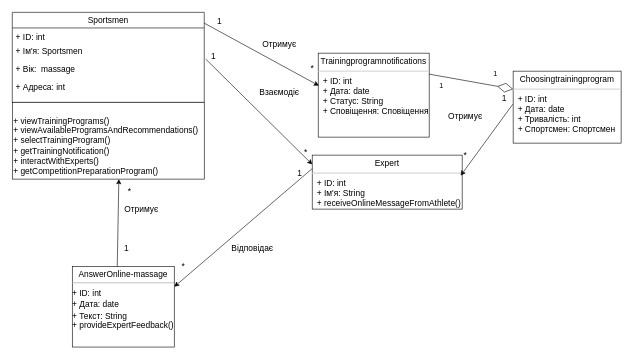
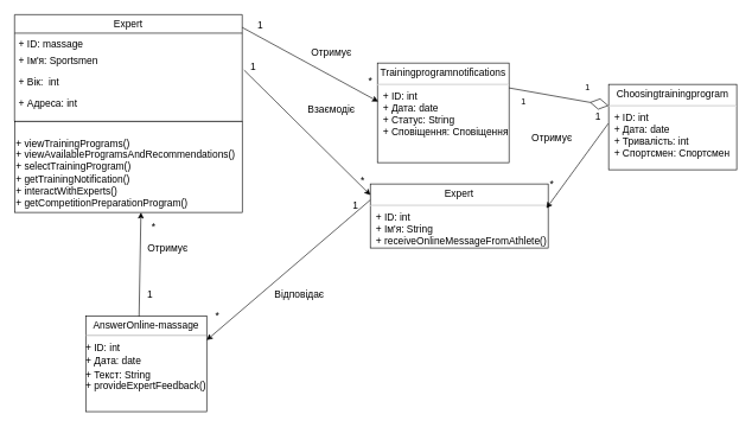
  <mxCell id="0" />
  <mxCell id="1" parent="0" />
- <mxCell id="2" value="&lt;span style=&quot;font-size: 14px;&quot;&gt;Sportsmen&lt;/span&gt;" style="swimlane;fontStyle=0;childLayout=stackLayout;horizontal=1;startSize=26;fillColor=none;horizontalStack=0;resizeParent=1;resizeParentMax=0;resizeLast=0;collapsible=1;marginBottom=0;whiteSpace=wrap;html=1;" parent="1" vertex="1"><mxGeometry x="20" y="20" width="320" height="150" as="geometry"><mxRectangle x="80" y="80" width="100" height="30" as="alternateBounds" /></mxGeometry></mxCell>
- <mxCell id="3" value="&lt;font style=&quot;font-size: 14px;&quot;&gt;+ ID: int&lt;/font&gt;" style="text;strokeColor=none;fillColor=none;align=left;verticalAlign=top;spacingLeft=4;spacingRight=4;overflow=hidden;rotatable=0;points=[[0,0.5],[1,0.5]];portConstraint=eastwest;whiteSpace=wrap;html=1;" vertex="1" parent="2"><mxGeometry y="26" width="320" height="24" as="geometry" /></mxCell>
+ <mxCell id="2" value="&lt;span style=&quot;font-size: 14px;&quot;&gt;Expert&lt;/span&gt;" style="swimlane;fontStyle=0;childLayout=stackLayout;horizontal=1;startSize=26;fillColor=none;horizontalStack=0;resizeParent=1;resizeParentMax=0;resizeLast=0;collapsible=1;marginBottom=0;whiteSpace=wrap;html=1;" parent="1" vertex="1"><mxGeometry x="20" y="20" width="320" height="150" as="geometry"><mxRectangle x="80" y="80" width="100" height="30" as="alternateBounds" /></mxGeometry></mxCell>
+ <mxCell id="3" value="&lt;font style=&quot;font-size: 14px;&quot;&gt;+ ID: massage&lt;/font&gt;" style="text;strokeColor=none;fillColor=none;align=left;verticalAlign=top;spacingLeft=4;spacingRight=4;overflow=hidden;rotatable=0;points=[[0,0.5],[1,0.5]];portConstraint=eastwest;whiteSpace=wrap;html=1;" vertex="1" parent="2"><mxGeometry y="26" width="320" height="24" as="geometry" /></mxCell>
  <mxCell id="4" value="&lt;font style=&quot;font-size: 14px;&quot;&gt;+ Ім'я: Sportsmen&lt;/font&gt;" style="text;strokeColor=none;fillColor=none;align=left;verticalAlign=top;spacingLeft=4;spacingRight=4;overflow=hidden;rotatable=0;points=[[0,0.5],[1,0.5]];portConstraint=eastwest;whiteSpace=wrap;html=1;" parent="2" vertex="1"><mxGeometry y="50" width="320" height="30" as="geometry" /></mxCell>
- <mxCell id="5" value="&lt;font style=&quot;font-size: 14px;&quot;&gt;+ Вік:&amp;nbsp; massage&lt;/font&gt;" style="text;strokeColor=none;fillColor=none;align=left;verticalAlign=top;spacingLeft=4;spacingRight=4;overflow=hidden;rotatable=0;points=[[0,0.5],[1,0.5]];portConstraint=eastwest;whiteSpace=wrap;html=1;" parent="2" vertex="1"><mxGeometry y="80" width="320" height="30" as="geometry" /></mxCell>
+ <mxCell id="5" value="&lt;font style=&quot;font-size: 14px;&quot;&gt;+ Вік:&amp;nbsp; int&lt;/font&gt;" style="text;strokeColor=none;fillColor=none;align=left;verticalAlign=top;spacingLeft=4;spacingRight=4;overflow=hidden;rotatable=0;points=[[0,0.5],[1,0.5]];portConstraint=eastwest;whiteSpace=wrap;html=1;" parent="2" vertex="1"><mxGeometry y="80" width="320" height="30" as="geometry" /></mxCell>
  <mxCell id="6" value="&lt;font style=&quot;font-size: 14px;&quot;&gt;+ Адреса: int&lt;/font&gt;" style="text;strokeColor=none;fillColor=none;align=left;verticalAlign=top;spacingLeft=4;spacingRight=4;overflow=hidden;rotatable=0;points=[[0,0.5],[1,0.5]];portConstraint=eastwest;whiteSpace=wrap;html=1;" parent="2" vertex="1"><mxGeometry y="110" width="320" height="40" as="geometry" /></mxCell>
  <mxCell id="7" value="&lt;p style=&quot;margin: 6px 0px 0px; text-align: center; font-size: 14px;&quot;&gt;&lt;font style=&quot;font-size: 14px;&quot;&gt;Choosingtrainingprogram&lt;/font&gt;&lt;/p&gt;&lt;hr style=&quot;font-size: 14px;&quot;&gt;&lt;p style=&quot;margin: 0px 0px 0px 8px; font-size: 14px;&quot;&gt;&lt;font style=&quot;font-size: 14px;&quot;&gt;+ ID: int&lt;/font&gt;&lt;/p&gt;&lt;p style=&quot;margin: 0px 0px 0px 8px; font-size: 14px;&quot;&gt;&lt;font style=&quot;font-size: 14px;&quot;&gt;+ Дата: date&lt;br&gt;+ Тривалість: int&lt;/font&gt;&lt;/p&gt;&lt;p style=&quot;margin: 0px 0px 0px 8px; font-size: 14px;&quot;&gt;&lt;font style=&quot;font-size: 14px;&quot;&gt;+ Спортсмен: Спортсмен&lt;/font&gt;&lt;/p&gt;" style="align=left;overflow=fill;html=1;dropTarget=0;whiteSpace=wrap;" parent="1" vertex="1"><mxGeometry x="855" y="118" width="180" height="120" as="geometry" /></mxCell>
  <mxCell id="8" value="1" style="text;html=1;align=center;verticalAlign=middle;resizable=0;points=[];autosize=1;strokeColor=none;fillColor=none;" parent="1" vertex="1"><mxGeometry x="720" y="128" width="30" height="30" as="geometry" /></mxCell>
  <mxCell id="9" value="1" style="text;html=1;align=center;verticalAlign=middle;resizable=0;points=[];autosize=1;strokeColor=none;fillColor=none;" parent="1" vertex="1"><mxGeometry x="810" y="108" width="30" height="30" as="geometry" /></mxCell>
  <mxCell id="10" value="&lt;p style=&quot;margin: 6px 0px 0px; text-align: center; font-size: 14px;&quot;&gt;&lt;font style=&quot;font-size: 14px;&quot;&gt;Trainingprogramnotifications&lt;/font&gt;&lt;/p&gt;&lt;hr style=&quot;font-size: 14px;&quot;&gt;&lt;p style=&quot;margin: 0px 0px 0px 8px; font-size: 14px;&quot;&gt;&lt;font style=&quot;font-size: 14px;&quot;&gt;+ ID: int&lt;br&gt;&lt;/font&gt;&lt;/p&gt;&lt;p style=&quot;margin: 0px 0px 0px 8px; font-size: 14px;&quot;&gt;&lt;font style=&quot;font-size: 14px;&quot;&gt;+ Дата: date&lt;br&gt;+ Статус: String&lt;/font&gt;&lt;/p&gt;&lt;p style=&quot;margin: 0px 0px 0px 8px; font-size: 14px;&quot;&gt;&lt;font style=&quot;font-size: 14px;&quot;&gt;+ Сповіщення: Сповіщення&lt;/font&gt;&lt;/p&gt;" style="align=left;overflow=fill;html=1;dropTarget=0;whiteSpace=wrap;" parent="1" vertex="1"><mxGeometry x="530" y="88" width="185" height="140" as="geometry" /></mxCell>
  <mxCell id="11" value="&lt;font style=&quot;font-size: 14px;&quot;&gt;1&lt;/font&gt;" style="text;html=1;align=center;verticalAlign=middle;resizable=0;points=[];autosize=1;strokeColor=none;fillColor=none;" parent="1" vertex="1"><mxGeometry x="350" y="20" width="30" height="30" as="geometry" /></mxCell>
  <mxCell id="12" value="&lt;font style=&quot;font-size: 14px;&quot;&gt;Отримує&lt;/font&gt;" style="text;html=1;align=center;verticalAlign=middle;resizable=0;points=[];autosize=1;strokeColor=none;fillColor=none;" parent="1" vertex="1"><mxGeometry x="425" y="58" width="80" height="30" as="geometry" /></mxCell>
  <mxCell id="13" value="&lt;font style=&quot;font-size: 14px;&quot;&gt;*&lt;/font&gt;" style="text;html=1;align=center;verticalAlign=middle;resizable=0;points=[];autosize=1;strokeColor=none;fillColor=none;" parent="1" vertex="1"><mxGeometry x="505" y="98" width="30" height="30" as="geometry" /></mxCell>
  <mxCell id="14" value="&lt;p style=&quot;margin: 6px 0px 0px; text-align: center; font-size: 14px;&quot;&gt;Expert&lt;/p&gt;&lt;hr style=&quot;font-size: 14px;&quot;&gt;&lt;p style=&quot;margin: 0px 0px 0px 8px; font-size: 14px;&quot;&gt;&lt;font style=&quot;font-size: 14px;&quot;&gt;+ ID: int&lt;/font&gt;&lt;/p&gt;&lt;p style=&quot;margin: 0px 0px 0px 8px; font-size: 14px;&quot;&gt;&lt;font style=&quot;font-size: 14px;&quot;&gt;+ Ім'я: String&lt;br&gt;&lt;/font&gt;&lt;/p&gt;&lt;p style=&quot;margin: 0px 0px 0px 8px; font-size: 14px;&quot;&gt;+ receiveOnlineMessageFromAthlete()&lt;br&gt;&lt;/p&gt;" style="align=left;overflow=fill;html=1;dropTarget=0;whiteSpace=wrap;" parent="1" vertex="1"><mxGeometry x="520" y="258" width="250" height="90" as="geometry" /></mxCell>
  <mxCell id="15" value="&lt;font style=&quot;font-size: 14px;&quot;&gt;1&lt;/font&gt;" style="text;html=1;align=center;verticalAlign=middle;resizable=0;points=[];autosize=1;strokeColor=none;fillColor=none;" parent="1" vertex="1"><mxGeometry x="340" y="78" width="30" height="30" as="geometry" /></mxCell>
  <mxCell id="16" value="&lt;span style=&quot;font-size: 14px;&quot;&gt;Взаємодіє&lt;/span&gt;" style="text;html=1;align=center;verticalAlign=middle;resizable=0;points=[];autosize=1;strokeColor=none;fillColor=none;" parent="1" vertex="1"><mxGeometry x="420" y="138" width="90" height="30" as="geometry" /></mxCell>
  <mxCell id="17" value="&lt;font style=&quot;font-size: 14px;&quot;&gt;*&lt;/font&gt;" style="text;html=1;align=center;verticalAlign=middle;resizable=0;points=[];autosize=1;strokeColor=none;fillColor=none;" parent="1" vertex="1"><mxGeometry x="290" y="429" width="30" height="30" as="geometry" /></mxCell>
  <mxCell id="18" value="&lt;font style=&quot;font-size: 14px;&quot;&gt;Отримує&lt;/font&gt;" style="text;html=1;align=center;verticalAlign=middle;resizable=0;points=[];autosize=1;strokeColor=none;fillColor=none;" parent="1" vertex="1"><mxGeometry x="735" y="178" width="80" height="30" as="geometry" /></mxCell>
  <mxCell id="19" value="" style="endArrow=diamondThin;endFill=0;endSize=24;html=1;rounded=0;exitX=1;exitY=0.25;exitDx=0;exitDy=0;entryX=0;entryY=0.25;entryDx=0;entryDy=0;" parent="1" edge="1" target="7" source="10"><mxGeometry width="160" relative="1" as="geometry"><mxPoint x="694" y="73.349" as="sourcePoint" /><mxPoint x="860.01" y="139.04" as="targetPoint" /></mxGeometry></mxCell>
  <mxCell id="20" value="&lt;font style=&quot;font-size: 14px;&quot;&gt;1&lt;/font&gt;" style="text;html=1;align=center;verticalAlign=middle;resizable=0;points=[];autosize=1;strokeColor=none;fillColor=none;" parent="1" vertex="1"><mxGeometry x="825" y="148" width="30" height="30" as="geometry" /></mxCell>
  <mxCell id="21" value="&lt;p style=&quot;margin:0px;margin-top:4px;text-align:center;&quot;&gt;&lt;span style=&quot;font-size: 14px;&quot;&gt;AnswerOnline-massage&lt;/span&gt;&lt;/p&gt;&lt;hr size=&quot;1&quot;&gt;&lt;div style=&quot;height:2px;&quot;&gt;&amp;nbsp;&lt;/div&gt;&lt;div style=&quot;height:2px;&quot;&gt;&lt;font style=&quot;font-size: 14px;&quot;&gt;+ ID: int&lt;/font&gt;&lt;/div&gt;&lt;div style=&quot;height:2px;&quot;&gt;&lt;font style=&quot;font-size: 14px;&quot;&gt;&lt;br&gt;&lt;/font&gt;&lt;/div&gt;&lt;div style=&quot;height:2px;&quot;&gt;&lt;font style=&quot;font-size: 14px;&quot;&gt;&lt;br&gt;&lt;/font&gt;&lt;/div&gt;&lt;div style=&quot;height:2px;&quot;&gt;&lt;font style=&quot;font-size: 14px;&quot;&gt;&lt;br&gt;&lt;/font&gt;&lt;/div&gt;&lt;div style=&quot;height:2px;&quot;&gt;&lt;br&gt;&lt;/div&gt;&lt;div style=&quot;height:2px;&quot;&gt;&lt;br&gt;&lt;/div&gt;&lt;div style=&quot;height:2px;&quot;&gt;&lt;font style=&quot;font-size: 14px;&quot;&gt;&lt;br&gt;&lt;/font&gt;&lt;/div&gt;&lt;div style=&quot;height:2px;&quot;&gt;&lt;font style=&quot;font-size: 14px;&quot;&gt;&lt;br&gt;&lt;/font&gt;&lt;/div&gt;&lt;div style=&quot;height:2px;&quot;&gt;&lt;font style=&quot;font-size: 14px;&quot;&gt;&lt;br&gt;&lt;/font&gt;&lt;/div&gt;&lt;div style=&quot;height:2px;&quot;&gt;&lt;font style=&quot;font-size: 14px;&quot;&gt;+ Дата: date&lt;/font&gt;&lt;/div&gt;&lt;div style=&quot;height:2px;&quot;&gt;&lt;font style=&quot;font-size: 14px;&quot;&gt;&lt;br&gt;&lt;/font&gt;&lt;/div&gt;&lt;div style=&quot;height:2px;&quot;&gt;&lt;font style=&quot;font-size: 14px;&quot;&gt;&lt;br&gt;&lt;/font&gt;&lt;/div&gt;&lt;div style=&quot;height:2px;&quot;&gt;&lt;font style=&quot;font-size: 14px;&quot;&gt;&lt;br&gt;&lt;/font&gt;&lt;/div&gt;&lt;div style=&quot;height:2px;&quot;&gt;&lt;font style=&quot;font-size: 14px;&quot;&gt;&lt;br&gt;&lt;/font&gt;&lt;/div&gt;&lt;div style=&quot;height:2px;&quot;&gt;&lt;font style=&quot;font-size: 14px;&quot;&gt;&lt;br&gt;&lt;/font&gt;&lt;/div&gt;&lt;div style=&quot;height:2px;&quot;&gt;&lt;font style=&quot;font-size: 14px;&quot;&gt;&lt;br&gt;&lt;/font&gt;&lt;/div&gt;&lt;div style=&quot;height:2px;&quot;&gt;&lt;font style=&quot;font-size: 14px;&quot;&gt;&lt;br&gt;&lt;/font&gt;&lt;/div&gt;&lt;div style=&quot;height:2px;&quot;&gt;&lt;font style=&quot;font-size: 14px;&quot;&gt;&lt;br&gt;&lt;/font&gt;&lt;/div&gt;&lt;div style=&quot;height:2px;&quot;&gt;&lt;font style=&quot;font-size: 14px;&quot;&gt;&lt;br&gt;&lt;/font&gt;&lt;/div&gt;&lt;div style=&quot;height:2px;&quot;&gt;&lt;font style=&quot;font-size: 14px;&quot;&gt;+ Текст: String&lt;/font&gt;&lt;/div&gt;&lt;div style=&quot;height:2px;&quot;&gt;&lt;font style=&quot;font-size: 14px;&quot;&gt;&lt;br&gt;&lt;/font&gt;&lt;/div&gt;&lt;div style=&quot;height:2px;&quot;&gt;&lt;font style=&quot;font-size: 14px;&quot;&gt;&lt;br&gt;&lt;/font&gt;&lt;/div&gt;&lt;div style=&quot;height:2px;&quot;&gt;&lt;font style=&quot;font-size: 14px;&quot;&gt;&lt;br&gt;&lt;/font&gt;&lt;/div&gt;&lt;div style=&quot;height:2px;&quot;&gt;&lt;font style=&quot;font-size: 14px;&quot;&gt;&lt;br&gt;&lt;/font&gt;&lt;/div&gt;&lt;div style=&quot;height:2px;&quot;&gt;&lt;font style=&quot;font-size: 14px;&quot;&gt;&lt;br&gt;&lt;/font&gt;&lt;/div&gt;&lt;div style=&quot;height:2px;&quot;&gt;&lt;font style=&quot;font-size: 14px;&quot;&gt;&lt;br&gt;&lt;/font&gt;&lt;/div&gt;&lt;div style=&quot;height:2px;&quot;&gt;&lt;font style=&quot;font-size: 14px;&quot;&gt;&lt;br&gt;&lt;/font&gt;&lt;/div&gt;&lt;div style=&quot;height:2px;&quot;&gt;&lt;font style=&quot;font-size: 14px;&quot;&gt;+ provideExpertFeedback()&lt;/font&gt;&lt;/div&gt;" style="verticalAlign=top;align=left;overflow=fill;fontSize=12;fontFamily=Helvetica;html=1;whiteSpace=wrap;" parent="1" vertex="1"><mxGeometry x="120" y="444" width="170" height="134" as="geometry" /></mxCell>
  <mxCell id="22" value="&lt;font style=&quot;font-size: 14px;&quot;&gt;*&lt;/font&gt;" style="text;html=1;align=center;verticalAlign=middle;resizable=0;points=[];autosize=1;strokeColor=none;fillColor=none;" parent="1" vertex="1"><mxGeometry x="494" y="238" width="30" height="30" as="geometry" /></mxCell>
  <mxCell id="23" value="&lt;font style=&quot;font-size: 14px;&quot;&gt;1&lt;/font&gt;" style="text;html=1;align=center;verticalAlign=middle;resizable=0;points=[];autosize=1;strokeColor=none;fillColor=none;" parent="1" vertex="1"><mxGeometry x="483.5" y="274" width="30" height="30" as="geometry" /></mxCell>
  <mxCell id="24" value="&lt;font style=&quot;font-size: 14px;&quot;&gt;Відповідає&lt;/font&gt;" style="text;html=1;align=center;verticalAlign=middle;resizable=0;points=[];autosize=1;strokeColor=none;fillColor=none;" parent="1" vertex="1"><mxGeometry x="375" y="398" width="90" height="30" as="geometry" /></mxCell>
  <mxCell id="25" value="&lt;font style=&quot;font-size: 14px;&quot;&gt;Отримує&lt;/font&gt;" style="text;html=1;align=center;verticalAlign=middle;resizable=0;points=[];autosize=1;strokeColor=none;fillColor=none;" parent="1" vertex="1"><mxGeometry x="195" y="334" width="80" height="30" as="geometry" /></mxCell>
  <mxCell id="26" value="&lt;font style=&quot;font-size: 14px;&quot;&gt;1&lt;/font&gt;" style="text;html=1;align=center;verticalAlign=middle;resizable=0;points=[];autosize=1;strokeColor=none;fillColor=none;" parent="1" vertex="1"><mxGeometry x="195" y="399" width="30" height="30" as="geometry" /></mxCell>
  <mxCell id="27" value="&lt;font style=&quot;font-size: 14px;&quot;&gt;*&lt;/font&gt;" style="text;html=1;align=center;verticalAlign=middle;resizable=0;points=[];autosize=1;strokeColor=none;fillColor=none;" parent="1" vertex="1"><mxGeometry x="200" y="304" width="30" height="30" as="geometry" /></mxCell>
  <mxCell id="28" value="" style="endArrow=classic;html=1;rounded=0;entryX=0.006;entryY=0.387;entryDx=0;entryDy=0;entryPerimeter=0;exitX=0;exitY=1;exitDx=0;exitDy=0;exitPerimeter=0;" parent="1" target="10" edge="1"><mxGeometry width="50" height="50" relative="1" as="geometry"><mxPoint x="340" y="38" as="sourcePoint" /><mxPoint x="390" y="-12" as="targetPoint" /></mxGeometry></mxCell>
  <mxCell id="29" value="" style="endArrow=classic;html=1;rounded=0;entryX=0.873;entryY=1.187;entryDx=0;entryDy=0;exitX=1.017;exitY=0.733;exitDx=0;exitDy=0;exitPerimeter=0;entryPerimeter=0;" parent="1" target="22" edge="1"><mxGeometry width="50" height="50" relative="1" as="geometry"><mxPoint x="342.55" y="98" as="sourcePoint" /><mxPoint x="525" y="279.01" as="targetPoint" /></mxGeometry></mxCell>
  <mxCell id="30" value="" style="endArrow=classic;html=1;rounded=0;entryX=1;entryY=0.25;entryDx=0;entryDy=0;exitX=0;exitY=0.25;exitDx=0;exitDy=0;" parent="1" source="14" target="21" edge="1"><mxGeometry width="50" height="50" relative="1" as="geometry"><mxPoint x="520" y="308" as="sourcePoint" /><mxPoint x="610" y="334" as="targetPoint" /></mxGeometry></mxCell>
  <mxCell id="31" value="" style="endArrow=classic;html=1;rounded=0;entryX=0.451;entryY=1.05;entryDx=0;entryDy=0;entryPerimeter=0;exitX=0.441;exitY=0.002;exitDx=0;exitDy=0;exitPerimeter=0;" parent="1" source="21" edge="1"><mxGeometry width="50" height="50" relative="1" as="geometry"><mxPoint x="198" y="424" as="sourcePoint" /><mxPoint x="197.65" y="298" as="targetPoint" /></mxGeometry></mxCell>
  <mxCell id="32" value="" style="endArrow=classic;html=1;rounded=0;exitX=0.98;exitY=0.84;exitDx=0;exitDy=0;exitPerimeter=0;entryX=0.99;entryY=0.38;entryDx=0;entryDy=0;entryPerimeter=0;" parent="1" source="20" target="14" edge="1"><mxGeometry width="50" height="50" relative="1" as="geometry"><mxPoint x="854" y="163" as="sourcePoint" /><mxPoint x="705" y="288" as="targetPoint" /></mxGeometry></mxCell>
  <mxCell id="33" value="&lt;font style=&quot;font-size: 14px;&quot;&gt;*&lt;/font&gt;" style="text;html=1;align=center;verticalAlign=middle;resizable=0;points=[];autosize=1;strokeColor=none;fillColor=none;" parent="1" vertex="1"><mxGeometry x="760" y="244" width="30" height="30" as="geometry" /></mxCell>
  <mxCell id="34" value="&lt;font style=&quot;font-size: 14px;&quot;&gt;&lt;br&gt;+ viewTrainingPrograms()&lt;br&gt;+ viewAvailableProgramsAndRecommendations()&lt;br&gt;+&amp;nbsp;selectTrainingProgram()&lt;br&gt;+&amp;nbsp;getTrainingNotification()&lt;br&gt;+&amp;nbsp;interactWithExperts()&lt;br&gt;+&amp;nbsp;getCompetitionPreparationProgram()&lt;br&gt;&lt;/font&gt;" style="rounded=0;whiteSpace=wrap;html=1;align=left;" vertex="1" parent="1"><mxGeometry x="20" y="170" width="320" height="128" as="geometry" /></mxCell>
